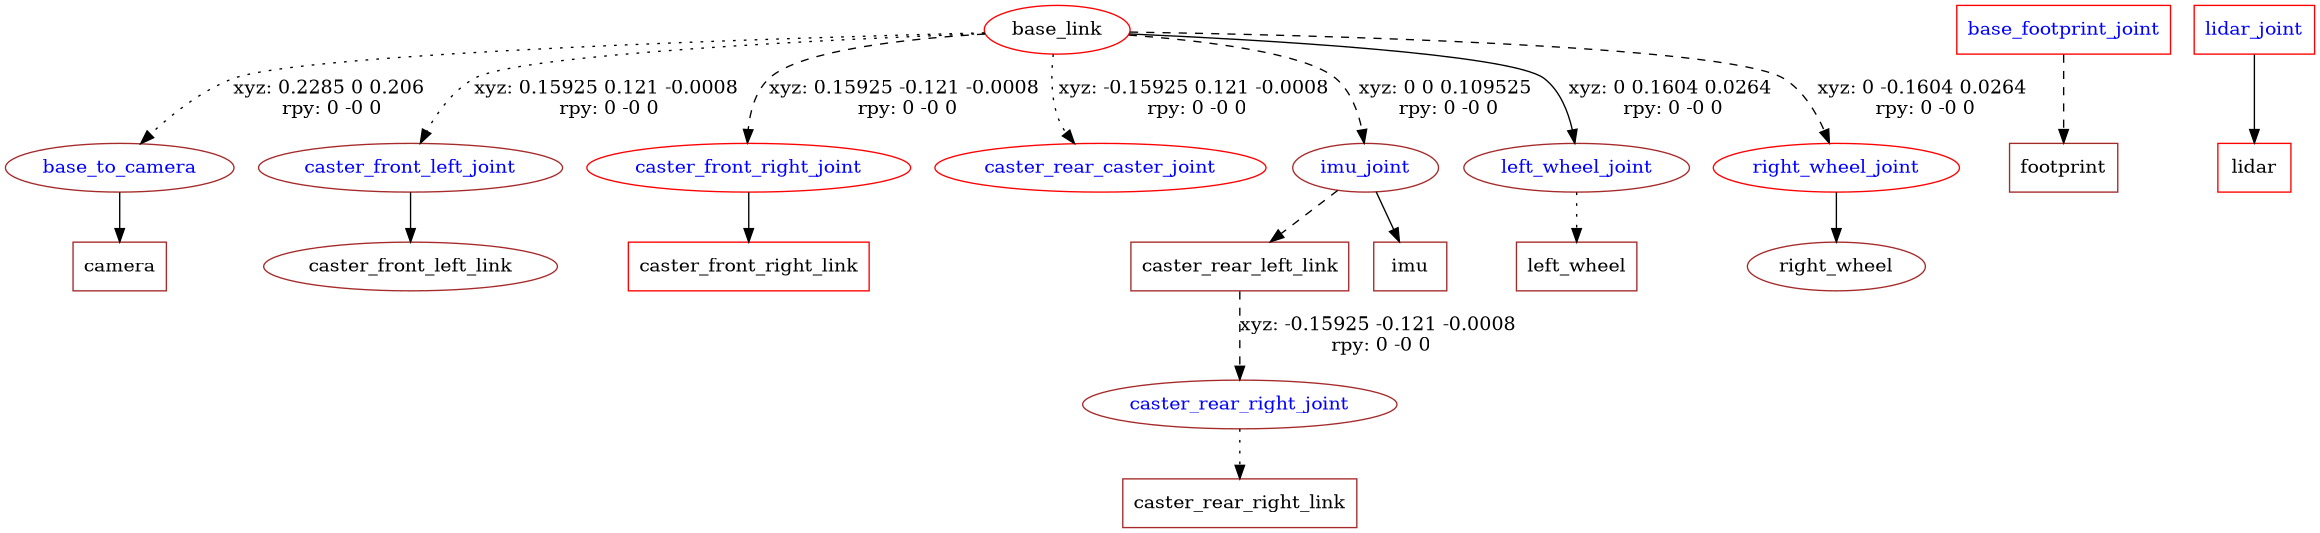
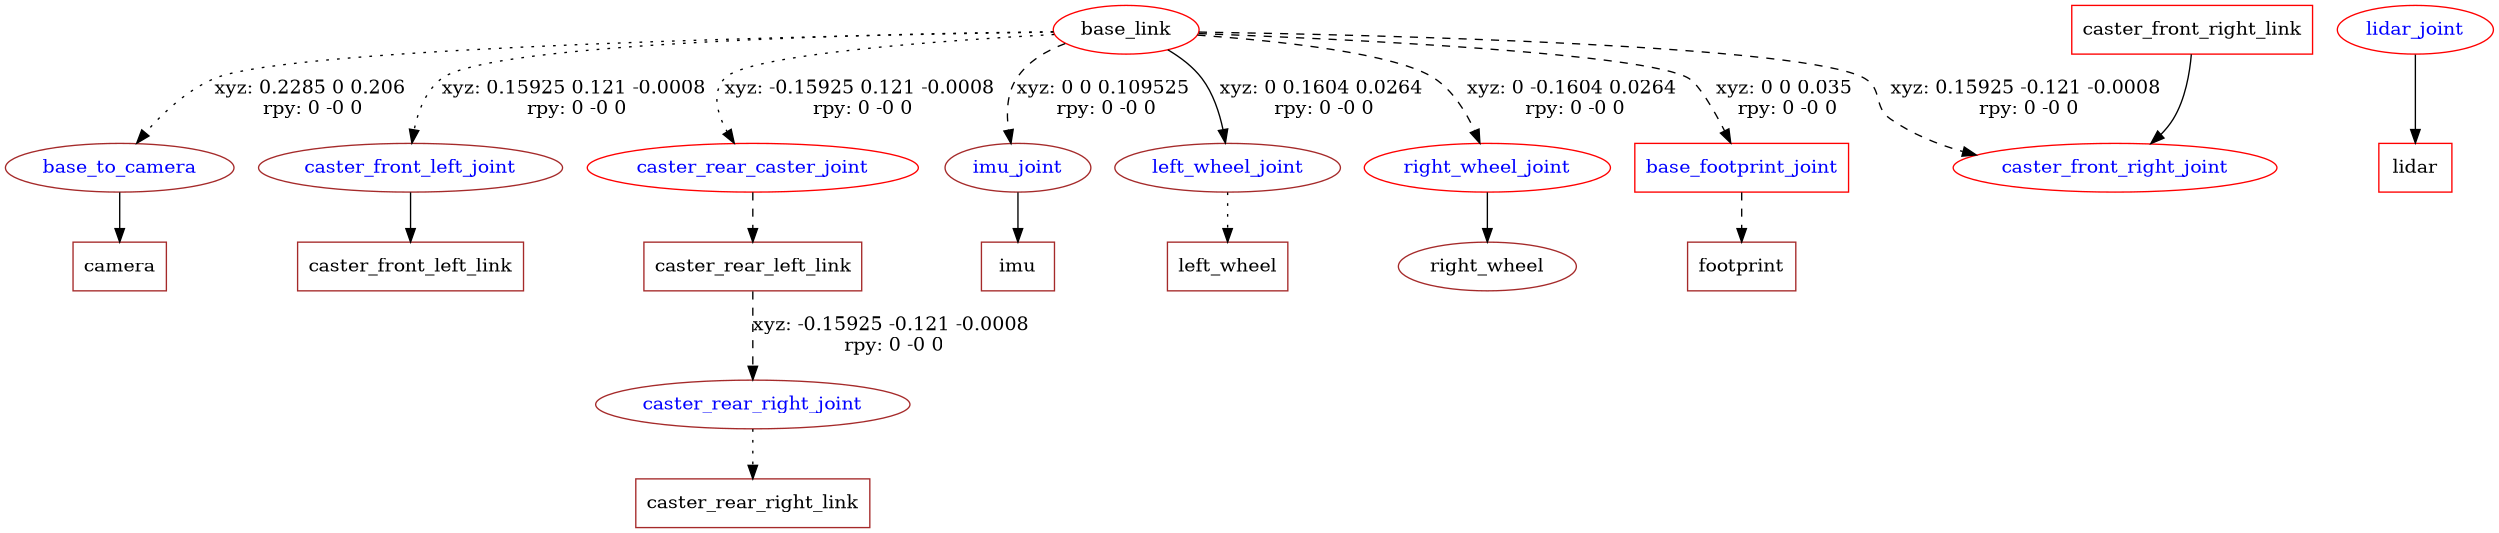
  digraph {
    node [color=brown shape=ellipse]
    edge [style=dashed]
    n1 [color=red label=base_link]
    base_footprint_joint [color=red fontcolor=blue shape=box]
    base_to_camera [fontcolor=blue]
    caster_front_left_joint [fontcolor=blue]
    caster_front_right_joint [color=red fontcolor=blue]
    n6 [color=red fontcolor=blue label=caster_rear_caster_joint]
    imu_joint [fontcolor=blue]
    left_wheel_joint [fontcolor=blue]
    right_wheel_joint [color=red fontcolor=blue]
    n10 [label=footprint shape=box]
    n11 [label=camera shape=box]
-   n12 [label=caster_front_left_link]
+   n12 [label=caster_front_left_link shape=box]
    n13 [color=red label=caster_front_right_link shape=box]
    n14 [label=caster_rear_left_link shape=box]
    caster_rear_right_joint [fontcolor=blue]
    n16 [label=caster_rear_right_link shape=box]
    n17 [label=imu shape=box]
    n18 [label=left_wheel shape=box]
-   lidar_joint [color=red fontcolor=blue shape=box]
+   lidar_joint [color=red fontcolor=blue]
    n20 [color=red label=lidar shape=box]
    n21 [label=right_wheel]
+   n1 -> base_footprint_joint [label="xyz: 0 0 0.035 \nrpy: 0 -0 0"]
    n1 -> base_to_camera [label="xyz: 0.2285 0 0.206 \nrpy: 0 -0 0" style=dotted]
    n1 -> caster_front_left_joint [label="xyz: 0.15925 0.121 -0.0008 \nrpy: 0 -0 0" style=dotted]
    n1 -> caster_front_right_joint [label="xyz: 0.15925 -0.121 -0.0008 \nrpy: 0 -0 0"]
    n1 -> n6 [label="xyz: -0.15925 0.121 -0.0008 \nrpy: 0 -0 0" style=dotted]
    n1 -> imu_joint [label="xyz: 0 0 0.109525 \nrpy: 0 -0 0"]
    n1 -> left_wheel_joint [label="xyz: 0 0.1604 0.0264 \nrpy: 0 -0 0" style=solid]
    n1 -> right_wheel_joint [label="xyz: 0 -0.1604 0.0264 \nrpy: 0 -0 0"]
    base_footprint_joint -> n10
    base_to_camera -> n11 [style=solid]
    caster_front_left_joint -> n12 [style=solid]
-   caster_front_right_joint -> n13 [style=solid]
-   imu_joint -> n14
+   n13 -> caster_front_right_joint [style=solid]
+   n6 -> n14
    imu_joint -> n17 [style=solid]
    left_wheel_joint -> n18 [style=dotted]
    right_wheel_joint -> n21 [style=solid]
    n14 -> caster_rear_right_joint [label="xyz: -0.15925 -0.121 -0.0008 \nrpy: 0 -0 0"]
    caster_rear_right_joint -> n16 [style=dotted]
    lidar_joint -> n20 [style=solid]
  }
